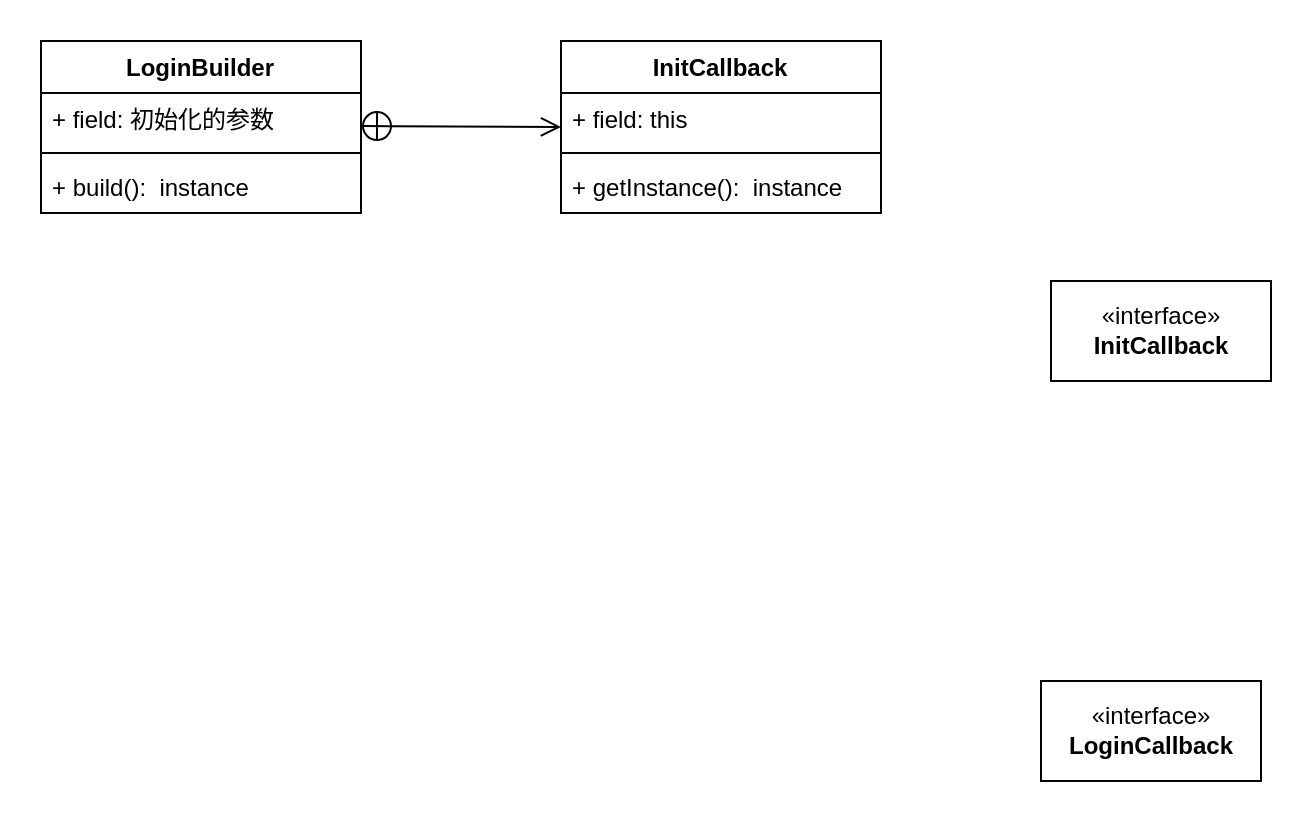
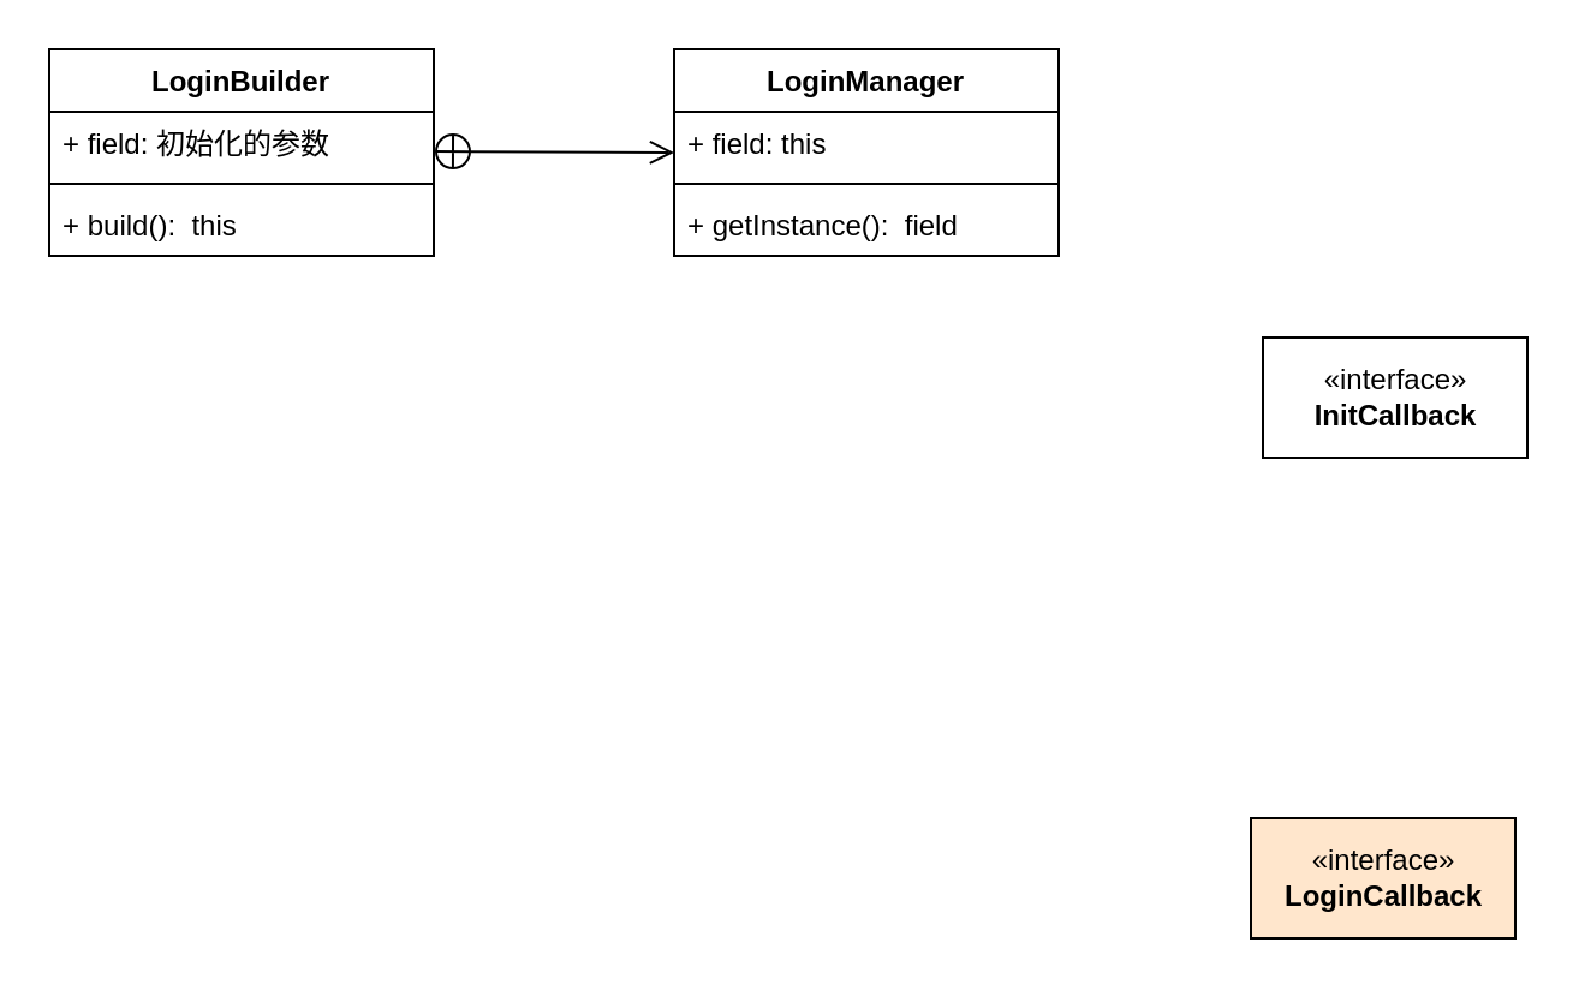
  <mxCell id="0" />
  <mxCell id="1" parent="0" />
  <mxCell id="2" value="«interface»&lt;br&gt;&lt;b&gt;InitCallback&lt;/b&gt;" style="html=1;" parent="1" vertex="1"><mxGeometry x="525" y="140" width="110" height="50" as="geometry" /></mxCell>
- <mxCell id="3" value="«interface»&lt;br&gt;&lt;b&gt;LoginCallback&lt;/b&gt;" style="html=1;" parent="1" vertex="1"><mxGeometry x="520" y="340" width="110" height="50" as="geometry" /></mxCell>
- <mxCell id="4" value="InitCallback" style="swimlane;fontStyle=1;align=center;verticalAlign=top;childLayout=stackLayout;horizontal=1;startSize=26;horizontalStack=0;resizeParent=1;resizeParentMax=0;resizeLast=0;collapsible=1;marginBottom=0;" parent="1" vertex="1"><mxGeometry x="280" y="20" width="160" height="86" as="geometry" /></mxCell>
+ <mxCell id="3" value="«interface»&lt;br&gt;&lt;b&gt;LoginCallback&lt;/b&gt;" style="html=1;fillColor=#ffe6cc;" parent="1" vertex="1"><mxGeometry x="520" y="340" width="110" height="50" as="geometry" /></mxCell>
+ <mxCell id="4" value="LoginManager" style="swimlane;fontStyle=1;align=center;verticalAlign=top;childLayout=stackLayout;horizontal=1;startSize=26;horizontalStack=0;resizeParent=1;resizeParentMax=0;resizeLast=0;collapsible=1;marginBottom=0;" parent="1" vertex="1"><mxGeometry x="280" y="20" width="160" height="86" as="geometry" /></mxCell>
  <mxCell id="5" value="+ field: this" style="text;strokeColor=none;fillColor=none;align=left;verticalAlign=top;spacingLeft=4;spacingRight=4;overflow=hidden;rotatable=0;points=[[0,0.5],[1,0.5]];portConstraint=eastwest;" parent="4" vertex="1"><mxGeometry y="26" width="160" height="26" as="geometry" /></mxCell>
  <mxCell id="6" value="" style="line;strokeWidth=1;fillColor=none;align=left;verticalAlign=middle;spacingTop=-1;spacingLeft=3;spacingRight=3;rotatable=0;labelPosition=right;points=[];portConstraint=eastwest;" parent="4" vertex="1"><mxGeometry y="52" width="160" height="8" as="geometry" /></mxCell>
- <mxCell id="7" value="+ getInstance():  instance" style="text;strokeColor=none;fillColor=none;align=left;verticalAlign=top;spacingLeft=4;spacingRight=4;overflow=hidden;rotatable=0;points=[[0,0.5],[1,0.5]];portConstraint=eastwest;" parent="4" vertex="1"><mxGeometry y="60" width="160" height="26" as="geometry" /></mxCell>
+ <mxCell id="7" value="+ getInstance():  field" style="text;strokeColor=none;fillColor=none;align=left;verticalAlign=top;spacingLeft=4;spacingRight=4;overflow=hidden;rotatable=0;points=[[0,0.5],[1,0.5]];portConstraint=eastwest;" parent="4" vertex="1"><mxGeometry y="60" width="160" height="26" as="geometry" /></mxCell>
  <mxCell id="8" value="LoginBuilder" style="swimlane;fontStyle=1;align=center;verticalAlign=top;childLayout=stackLayout;horizontal=1;startSize=26;horizontalStack=0;resizeParent=1;resizeParentMax=0;resizeLast=0;collapsible=1;marginBottom=0;" vertex="1" parent="1"><mxGeometry x="20" y="20" width="160" height="86" as="geometry" /></mxCell>
  <mxCell id="9" value="+ field: 初始化的参数" style="text;strokeColor=none;fillColor=none;align=left;verticalAlign=top;spacingLeft=4;spacingRight=4;overflow=hidden;rotatable=0;points=[[0,0.5],[1,0.5]];portConstraint=eastwest;" vertex="1" parent="8"><mxGeometry y="26" width="160" height="26" as="geometry" /></mxCell>
  <mxCell id="10" value="" style="line;strokeWidth=1;fillColor=none;align=left;verticalAlign=middle;spacingTop=-1;spacingLeft=3;spacingRight=3;rotatable=0;labelPosition=right;points=[];portConstraint=eastwest;" vertex="1" parent="8"><mxGeometry y="52" width="160" height="8" as="geometry" /></mxCell>
- <mxCell id="11" value="+ build():  instance" style="text;strokeColor=none;fillColor=none;align=left;verticalAlign=top;spacingLeft=4;spacingRight=4;overflow=hidden;rotatable=0;points=[[0,0.5],[1,0.5]];portConstraint=eastwest;" vertex="1" parent="8"><mxGeometry y="60" width="160" height="26" as="geometry" /></mxCell>
+ <mxCell id="11" value="+ build():  this" style="text;strokeColor=none;fillColor=none;align=left;verticalAlign=top;spacingLeft=4;spacingRight=4;overflow=hidden;rotatable=0;points=[[0,0.5],[1,0.5]];portConstraint=eastwest;" vertex="1" parent="8"><mxGeometry y="60" width="160" height="26" as="geometry" /></mxCell>
  <mxCell id="12" value="" style="endArrow=open;startArrow=circlePlus;endFill=0;startFill=0;endSize=8;html=1;rounded=0;" edge="1" parent="1"><mxGeometry width="160" relative="1" as="geometry"><mxPoint x="180" y="62.5" as="sourcePoint" /><mxPoint x="280" y="63" as="targetPoint" /></mxGeometry></mxCell>
